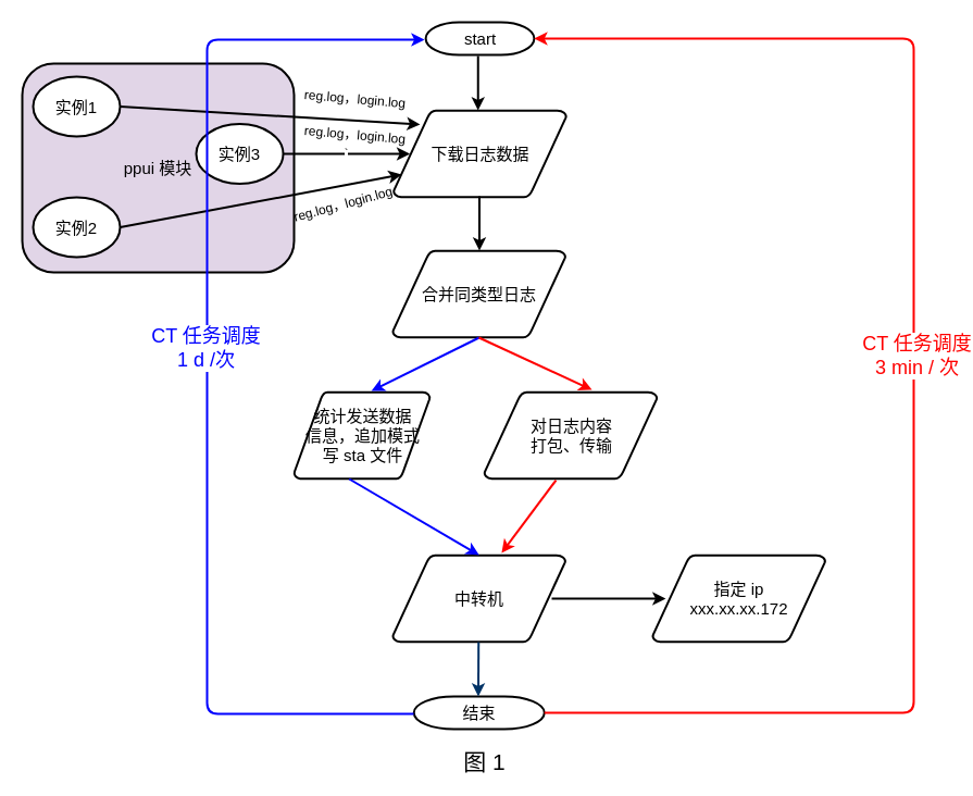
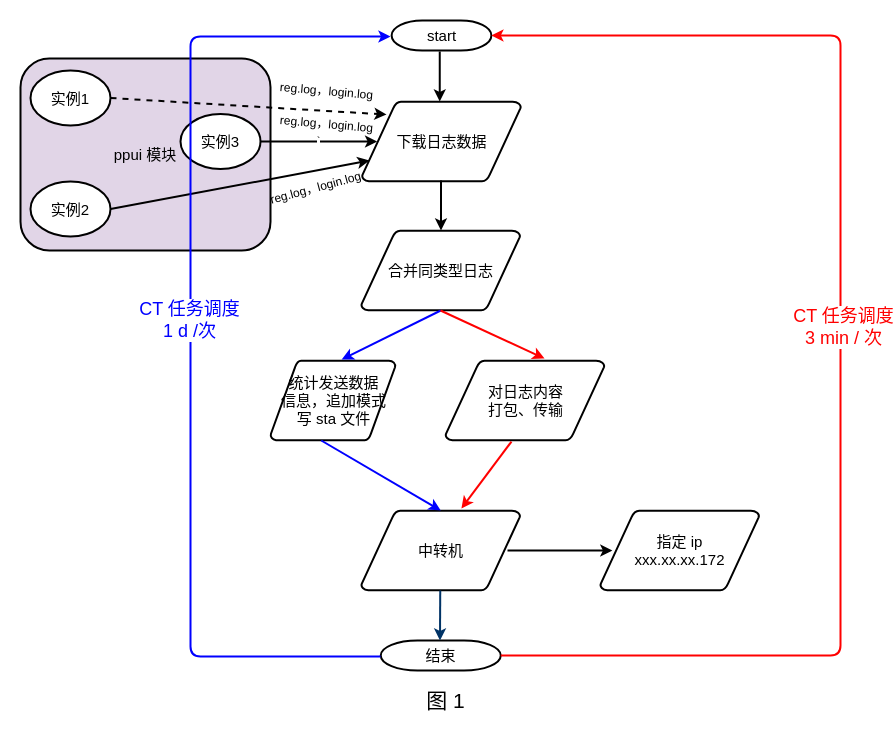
  <mxCell id="0" />
  <mxCell id="1" parent="0" />
  <mxCell id="2" value="&lt;font style=&quot;font-size: 15px&quot;&gt;ppui 模块&lt;/font&gt;" style="rounded=1;whiteSpace=wrap;html=1;strokeWidth=2;fillColor=#e1d5e7;" parent="1" vertex="1"><mxGeometry x="20" y="58" width="250" height="192" as="geometry" /></mxCell>
  <mxCell id="3" value="&lt;font style=&quot;font-size: 15px&quot;&gt;start&lt;/font&gt;" style="shape=mxgraph.flowchart.terminator;strokeWidth=2;gradientColor=none;gradientDirection=north;fontStyle=0;html=1;" parent="1" vertex="1"><mxGeometry x="391.13" y="20" width="99.75" height="30" as="geometry" /></mxCell>
  <mxCell id="4" value="&lt;font style=&quot;font-size: 15px&quot;&gt;下载日志数据&lt;/font&gt;" style="shape=mxgraph.flowchart.data;strokeWidth=2;gradientColor=none;gradientDirection=north;fontStyle=0;html=1;" parent="1" vertex="1"><mxGeometry x="361.5" y="101" width="159" height="80" as="geometry" /></mxCell>
  <mxCell id="5" value="&lt;font style=&quot;font-size: 15px&quot;&gt;结束&lt;/font&gt;" style="shape=mxgraph.flowchart.terminator;strokeWidth=2;gradientColor=none;gradientDirection=north;fontStyle=0;html=1;" parent="1" vertex="1"><mxGeometry x="380.25" y="640" width="120" height="30" as="geometry" /></mxCell>
  <mxCell id="6" value="" style="edgeStyle=orthogonalEdgeStyle;rounded=0;orthogonalLoop=1;jettySize=auto;html=1;strokeWidth=2;" parent="1" edge="1"><mxGeometry relative="1" as="geometry"><mxPoint x="439.25" y="51" as="sourcePoint" /><mxPoint x="439.25" y="101" as="targetPoint" /></mxGeometry></mxCell>
  <mxCell id="7" value="&lt;font style=&quot;font-size: 15px&quot;&gt;实例1&lt;/font&gt;" style="ellipse;whiteSpace=wrap;html=1;strokeWidth=2;" parent="1" vertex="1"><mxGeometry x="30" y="70" width="80" height="55" as="geometry" /></mxCell>
  <mxCell id="8" value="&lt;font style=&quot;font-size: 15px&quot;&gt;实例2&lt;/font&gt;" style="ellipse;whiteSpace=wrap;html=1;strokeWidth=2;" parent="1" vertex="1"><mxGeometry x="30" y="181" width="80" height="55" as="geometry" /></mxCell>
  <mxCell id="9" value="&lt;font style=&quot;font-size: 15px&quot;&gt;实例3&lt;/font&gt;" style="ellipse;whiteSpace=wrap;html=1;strokeWidth=2;" parent="1" vertex="1"><mxGeometry x="180" y="113.5" width="80" height="55" as="geometry" /></mxCell>
- <mxCell id="10" value="" style="endArrow=classic;html=1;exitX=1;exitY=0.5;exitDx=0;exitDy=0;entryX=0.154;entryY=0.163;entryDx=0;entryDy=0;entryPerimeter=0;strokeWidth=2;" parent="1" source="7" target="4" edge="1"><mxGeometry width="50" height="50" relative="1" as="geometry"><mxPoint x="260" y="70" as="sourcePoint" /><mxPoint x="310" y="20" as="targetPoint" /></mxGeometry></mxCell>
+ <mxCell id="10" value="" style="endArrow=classic;html=1;exitX=1;exitY=0.5;exitDx=0;exitDy=0;entryX=0.154;entryY=0.163;entryDx=0;entryDy=0;entryPerimeter=0;strokeWidth=2;dashed=1;" parent="1" source="7" target="4" edge="1"><mxGeometry width="50" height="50" relative="1" as="geometry"><mxPoint x="260" y="70" as="sourcePoint" /><mxPoint x="310" y="20" as="targetPoint" /></mxGeometry></mxCell>
  <mxCell id="11" value="`" style="endArrow=classic;html=1;exitX=1;exitY=0.5;exitDx=0;exitDy=0;strokeWidth=2;entryX=0.095;entryY=0.5;entryDx=0;entryDy=0;entryPerimeter=0;" parent="1" source="9" target="4" edge="1"><mxGeometry width="50" height="50" relative="1" as="geometry"><mxPoint x="240.06" y="181" as="sourcePoint" /><mxPoint x="370" y="145" as="targetPoint" /></mxGeometry></mxCell>
  <mxCell id="12" value="&lt;font style=&quot;font-size: 15px&quot;&gt;合并同类型日志&lt;/font&gt;" style="shape=mxgraph.flowchart.data;strokeWidth=2;gradientColor=none;gradientDirection=north;fontStyle=0;html=1;" parent="1" vertex="1"><mxGeometry x="360.75" y="230" width="159" height="80" as="geometry" /></mxCell>
  <mxCell id="13" value="" style="edgeStyle=orthogonalEdgeStyle;rounded=0;orthogonalLoop=1;jettySize=auto;html=1;strokeWidth=2;" parent="1" edge="1"><mxGeometry relative="1" as="geometry"><mxPoint x="440.5" y="180" as="sourcePoint" /><mxPoint x="440.5" y="230" as="targetPoint" /></mxGeometry></mxCell>
  <mxCell id="14" value="&lt;font style=&quot;font-size: 15px&quot;&gt;对日志内容&lt;br&gt;打包、传输&lt;/font&gt;" style="shape=mxgraph.flowchart.data;strokeWidth=2;gradientColor=none;gradientDirection=north;fontStyle=0;html=1;" parent="1" vertex="1"><mxGeometry x="445" y="360" width="159" height="80" as="geometry" /></mxCell>
  <mxCell id="15" value="&lt;font style=&quot;font-size: 15px&quot;&gt;中转机&lt;/font&gt;" style="shape=mxgraph.flowchart.data;strokeWidth=2;gradientColor=none;gradientDirection=north;fontStyle=0;html=1;" parent="1" vertex="1"><mxGeometry x="360.75" y="510" width="159" height="80" as="geometry" /></mxCell>
  <mxCell id="16" value="" style="endArrow=classic;html=1;entryX=1;entryY=0.5;entryDx=0;entryDy=0;entryPerimeter=0;strokeWidth=2;exitX=1;exitY=0.5;exitDx=0;exitDy=0;exitPerimeter=0;strokeColor=#FF0000;" parent="1" source="5" target="3" edge="1"><mxGeometry width="50" height="50" relative="1" as="geometry"><mxPoint x="502" y="508" as="sourcePoint" /><mxPoint x="782" y="30" as="targetPoint" /><Array as="points"><mxPoint x="840" y="655" /><mxPoint x="840" y="470" /><mxPoint x="840" y="35" /></Array></mxGeometry></mxCell>
  <mxCell id="17" value="&lt;font style=&quot;font-size: 18px&quot;&gt;&lt;font color=&quot;#ff0000&quot;&gt;CT 任务调度&lt;br&gt;3 min / 次&lt;/font&gt;&lt;br&gt;&lt;/font&gt;" style="edgeLabel;html=1;align=center;verticalAlign=middle;resizable=0;points=[];" parent="16" vertex="1" connectable="0"><mxGeometry x="0.021" y="-2" relative="1" as="geometry"><mxPoint as="offset" /></mxGeometry></mxCell>
  <mxCell id="18" value="" style="edgeStyle=elbowEdgeStyle;elbow=vertical;fontStyle=1;strokeColor=#003366;strokeWidth=2;html=1;" parent="1" edge="1"><mxGeometry x="179.49" y="-1245" width="100" height="100" as="geometry"><mxPoint x="439.74" y="590" as="sourcePoint" /><mxPoint x="439.49" y="640" as="targetPoint" /><Array as="points"><mxPoint x="439.99" y="590" /></Array></mxGeometry></mxCell>
  <mxCell id="19" value="" style="endArrow=classic;html=1;exitX=1;exitY=0.5;exitDx=0;exitDy=0;entryX=0.047;entryY=0.738;entryDx=0;entryDy=0;entryPerimeter=0;strokeWidth=2;" parent="1" source="8" target="4" edge="1"><mxGeometry width="50" height="50" relative="1" as="geometry"><mxPoint x="140" y="107.5" as="sourcePoint" /><mxPoint x="389.944" y="143" as="targetPoint" /></mxGeometry></mxCell>
  <mxCell id="20" value="reg.log，login.log" style="text;html=1;align=center;verticalAlign=middle;resizable=0;points=[];autosize=1;rotation=5;" parent="1" vertex="1"><mxGeometry x="271.01" y="81" width="110" height="20" as="geometry" /></mxCell>
  <mxCell id="21" value="reg.log，login.log" style="text;html=1;align=center;verticalAlign=middle;resizable=0;points=[];autosize=1;rotation=5;" parent="1" vertex="1"><mxGeometry x="271.01" y="113.5" width="110" height="20" as="geometry" /></mxCell>
  <mxCell id="22" value="reg.log，login.log" style="text;html=1;align=center;verticalAlign=middle;resizable=0;points=[];autosize=1;rotation=-15;" parent="1" vertex="1"><mxGeometry x="260" y="177.5" width="110" height="20" as="geometry" /></mxCell>
  <mxCell id="23" value="&lt;font style=&quot;font-size: 15px&quot;&gt;统计发送数据&lt;br&gt;信息，追加模式&lt;br&gt;写 sta 文件&lt;/font&gt;" style="shape=mxgraph.flowchart.data;strokeWidth=2;gradientColor=none;gradientDirection=north;fontStyle=0;html=1;" parent="1" vertex="1"><mxGeometry x="270" y="360" width="125" height="80" as="geometry" /></mxCell>
  <mxCell id="24" value="" style="endArrow=classic;html=1;exitX=0.5;exitY=1;exitDx=0;exitDy=0;exitPerimeter=0;entryX=0.569;entryY=-0.012;entryDx=0;entryDy=0;entryPerimeter=0;strokeColor=#0000FF;strokeWidth=2;" parent="1" source="12" target="23" edge="1"><mxGeometry width="50" height="50" relative="1" as="geometry"><mxPoint x="370" y="380" as="sourcePoint" /><mxPoint x="420" y="330" as="targetPoint" /></mxGeometry></mxCell>
  <mxCell id="25" value="" style="endArrow=classic;html=1;entryX=0.623;entryY=-0.025;entryDx=0;entryDy=0;entryPerimeter=0;strokeColor=#FF0000;strokeWidth=2;" parent="1" target="14" edge="1"><mxGeometry width="50" height="50" relative="1" as="geometry"><mxPoint x="440" y="310" as="sourcePoint" /><mxPoint x="470" y="350" as="targetPoint" /></mxGeometry></mxCell>
  <mxCell id="26" value="" style="endArrow=classic;html=1;exitX=0.415;exitY=1.013;exitDx=0;exitDy=0;exitPerimeter=0;entryX=0.63;entryY=-0.025;entryDx=0;entryDy=0;entryPerimeter=0;strokeColor=#FF0000;strokeWidth=2;" parent="1" source="14" target="15" edge="1"><mxGeometry width="50" height="50" relative="1" as="geometry"><mxPoint x="550" y="550" as="sourcePoint" /><mxPoint x="600" y="500" as="targetPoint" /></mxGeometry></mxCell>
  <mxCell id="27" value="" style="endArrow=classic;html=1;exitX=0.406;exitY=1;exitDx=0;exitDy=0;exitPerimeter=0;entryX=0.5;entryY=0;entryDx=0;entryDy=0;entryPerimeter=0;strokeColor=#0000FF;strokeWidth=2;" parent="1" source="23" target="15" edge="1"><mxGeometry width="50" height="50" relative="1" as="geometry"><mxPoint x="430" y="580" as="sourcePoint" /><mxPoint x="430" y="540" as="targetPoint" /></mxGeometry></mxCell>
  <mxCell id="28" value="" style="endArrow=classic;html=1;strokeColor=#0000FF;strokeWidth=2;" parent="1" edge="1"><mxGeometry width="50" height="50" relative="1" as="geometry"><mxPoint x="380" y="656" as="sourcePoint" /><mxPoint x="390" y="36" as="targetPoint" /><Array as="points"><mxPoint x="190" y="656" /><mxPoint x="190" y="306" /><mxPoint x="190" y="36" /></Array></mxGeometry></mxCell>
  <mxCell id="29" value="&lt;font style=&quot;font-size: 18px&quot; color=&quot;#0000ff&quot;&gt;CT 任务调度&lt;br&gt;1 d /次&lt;/font&gt;" style="edgeLabel;html=1;align=center;verticalAlign=middle;resizable=0;points=[];" parent="28" vertex="1" connectable="0"><mxGeometry x="0.044" y="2" relative="1" as="geometry"><mxPoint as="offset" /></mxGeometry></mxCell>
  <mxCell id="30" value="&lt;font style=&quot;font-size: 15px&quot;&gt;指定 ip&lt;br&gt;xxx.xx.xx.172&lt;br&gt;&lt;/font&gt;" style="shape=mxgraph.flowchart.data;strokeWidth=2;gradientColor=none;gradientDirection=north;fontStyle=0;html=1;" parent="1" vertex="1"><mxGeometry x="599.75" y="510" width="159" height="80" as="geometry" /></mxCell>
  <mxCell id="31" value="" style="edgeStyle=orthogonalEdgeStyle;rounded=0;orthogonalLoop=1;jettySize=auto;html=1;strokeWidth=2;entryX=0.095;entryY=0.5;entryDx=0;entryDy=0;entryPerimeter=0;" parent="1" edge="1"><mxGeometry relative="1" as="geometry"><mxPoint x="507" y="550" as="sourcePoint" /><mxPoint x="611.855" y="550" as="targetPoint" /></mxGeometry></mxCell>
  <mxCell id="32" value="图 1" style="text;html=1;strokeColor=none;fillColor=none;align=center;verticalAlign=middle;whiteSpace=wrap;rounded=0;fontSize=21;" parent="1" vertex="1"><mxGeometry x="421" y="690" width="49" height="20" as="geometry" /></mxCell>
